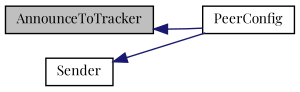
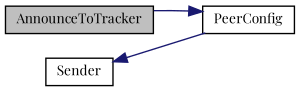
  digraph {
    fontname="Playfair Display"
    rankdir=LR
    node [color=black fillcolor=white fontname="Playfair Display" fontsize=10 shape=record style=filled]
    edge [color=midnightblue dir=back fontname="Playfair Display" fontsize=10 labelfontname=Helvetica labelfontsize=10 style=solid]
    n1 [fillcolor=grey75 fontcolor=black height=0.2 label=AnnounceToTracker width=0.4]
    n2 [height=0.2 label=PeerConfig width=0.4]
    n3 [height=0.2 label=Sender width=0.4]
-   n1 -> n2
+   n2 -> n1
    n3 -> n2
  }
